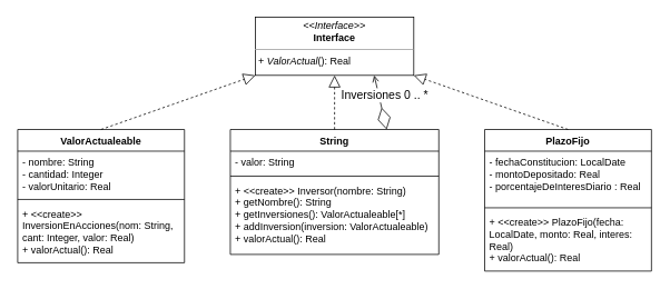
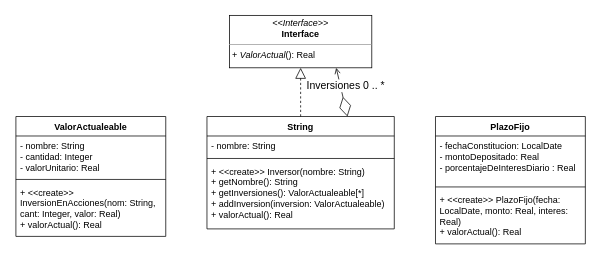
  <mxCell id="0" />
  <mxCell id="1" parent="0" />
  <mxCell id="2" value="ValorActualeable" style="swimlane;fontStyle=1;align=center;verticalAlign=top;childLayout=stackLayout;horizontal=1;startSize=26;horizontalStack=0;resizeParent=1;resizeParentMax=0;resizeLast=0;collapsible=1;marginBottom=0;whiteSpace=wrap;html=1;" vertex="1" parent="1"><mxGeometry x="20" y="155" width="200" height="160" as="geometry" /></mxCell>
  <mxCell id="3" value="- nombre: String&lt;br&gt;- cantidad: Integer&lt;br&gt;- valorUnitario: Real" style="text;strokeColor=none;fillColor=none;align=left;verticalAlign=top;spacingLeft=4;spacingRight=4;overflow=hidden;rotatable=0;points=[[0,0.5],[1,0.5]];portConstraint=eastwest;whiteSpace=wrap;html=1;" vertex="1" parent="2"><mxGeometry y="26" width="200" height="54" as="geometry" /></mxCell>
  <mxCell id="4" value="" style="line;strokeWidth=1;fillColor=none;align=left;verticalAlign=middle;spacingTop=-1;spacingLeft=3;spacingRight=3;rotatable=0;labelPosition=right;points=[];portConstraint=eastwest;strokeColor=inherit;" vertex="1" parent="2"><mxGeometry y="80" width="200" height="8" as="geometry" /></mxCell>
  <mxCell id="5" value="+ &amp;lt;&amp;lt;create&amp;gt;&amp;gt; InversionEnAcciones(nom: String, cant: Integer, valor: Real)&lt;br&gt;+ valorActual(): Real" style="text;strokeColor=none;fillColor=none;align=left;verticalAlign=top;spacingLeft=4;spacingRight=4;overflow=hidden;rotatable=0;points=[[0,0.5],[1,0.5]];portConstraint=eastwest;whiteSpace=wrap;html=1;" vertex="1" parent="2"><mxGeometry y="88" width="200" height="72" as="geometry" /></mxCell>
  <mxCell id="6" value="String" style="swimlane;fontStyle=1;align=center;verticalAlign=top;childLayout=stackLayout;horizontal=1;startSize=26;horizontalStack=0;resizeParent=1;resizeParentMax=0;resizeLast=0;collapsible=1;marginBottom=0;whiteSpace=wrap;html=1;" vertex="1" parent="1"><mxGeometry x="275" y="155" width="250" height="150" as="geometry" /></mxCell>
- <mxCell id="7" value="- valor: String" style="text;strokeColor=none;fillColor=none;align=left;verticalAlign=top;spacingLeft=4;spacingRight=4;overflow=hidden;rotatable=0;points=[[0,0.5],[1,0.5]];portConstraint=eastwest;whiteSpace=wrap;html=1;" vertex="1" parent="6"><mxGeometry y="26" width="250" height="26" as="geometry" /></mxCell>
+ <mxCell id="7" value="- nombre: String" style="text;strokeColor=none;fillColor=none;align=left;verticalAlign=top;spacingLeft=4;spacingRight=4;overflow=hidden;rotatable=0;points=[[0,0.5],[1,0.5]];portConstraint=eastwest;whiteSpace=wrap;html=1;" vertex="1" parent="6"><mxGeometry y="26" width="250" height="26" as="geometry" /></mxCell>
  <mxCell id="8" value="" style="line;strokeWidth=1;fillColor=none;align=left;verticalAlign=middle;spacingTop=-1;spacingLeft=3;spacingRight=3;rotatable=0;labelPosition=right;points=[];portConstraint=eastwest;strokeColor=inherit;" vertex="1" parent="6"><mxGeometry y="52" width="250" height="8" as="geometry" /></mxCell>
  <mxCell id="9" value="+ &amp;lt;&amp;lt;create&amp;gt;&amp;gt; Inversor(nombre: String)&lt;br&gt;+ getNombre(): String&lt;br&gt;+ getInversiones(): ValorActualeable[*]&lt;br&gt;+ addInversion(inversion: ValorActualeable)&lt;br&gt;+ valorActual(): Real" style="text;strokeColor=none;fillColor=none;align=left;verticalAlign=top;spacingLeft=4;spacingRight=4;overflow=hidden;rotatable=0;points=[[0,0.5],[1,0.5]];portConstraint=eastwest;whiteSpace=wrap;html=1;" vertex="1" parent="6"><mxGeometry y="60" width="250" height="90" as="geometry" /></mxCell>
  <mxCell id="10" value="PlazoFijo" style="swimlane;fontStyle=1;align=center;verticalAlign=top;childLayout=stackLayout;horizontal=1;startSize=26;horizontalStack=0;resizeParent=1;resizeParentMax=0;resizeLast=0;collapsible=1;marginBottom=0;whiteSpace=wrap;html=1;" vertex="1" parent="1"><mxGeometry x="580" y="155" width="200" height="170" as="geometry" /></mxCell>
  <mxCell id="11" value="- fechaConstitucion: LocalDate&lt;br&gt;- montoDepositado: Real&lt;br&gt;- porcentajeDeInteresDiario : Real" style="text;strokeColor=none;fillColor=none;align=left;verticalAlign=top;spacingLeft=4;spacingRight=4;overflow=hidden;rotatable=0;points=[[0,0.5],[1,0.5]];portConstraint=eastwest;whiteSpace=wrap;html=1;" vertex="1" parent="10"><mxGeometry y="26" width="200" height="64" as="geometry" /></mxCell>
  <mxCell id="12" value="" style="line;strokeWidth=1;fillColor=none;align=left;verticalAlign=middle;spacingTop=-1;spacingLeft=3;spacingRight=3;rotatable=0;labelPosition=right;points=[];portConstraint=eastwest;strokeColor=inherit;" vertex="1" parent="10"><mxGeometry y="90" width="200" height="8" as="geometry" /></mxCell>
  <mxCell id="13" value="+ &amp;lt;&amp;lt;create&amp;gt;&amp;gt; PlazoFijo(fecha: LocalDate, monto: Real, interes: Real)&lt;br&gt;+ valorActual(): Real" style="text;strokeColor=none;fillColor=none;align=left;verticalAlign=top;spacingLeft=4;spacingRight=4;overflow=hidden;rotatable=0;points=[[0,0.5],[1,0.5]];portConstraint=eastwest;whiteSpace=wrap;html=1;" vertex="1" parent="10"><mxGeometry y="98" width="200" height="72" as="geometry" /></mxCell>
- <mxCell id="14" value="" style="endArrow=block;dashed=1;endFill=0;endSize=12;html=1;rounded=0;exitX=0.5;exitY=0;exitDx=0;exitDy=0;entryX=0;entryY=1;entryDx=0;entryDy=0;" edge="1" parent="1" source="2" target="17"><mxGeometry width="160" relative="1" as="geometry"><mxPoint x="140" y="105" as="sourcePoint" /><mxPoint x="320" y="7" as="targetPoint" /></mxGeometry></mxCell>
  <mxCell id="15" value="" style="endArrow=block;dashed=1;endFill=0;endSize=12;html=1;rounded=0;exitX=0.5;exitY=0;exitDx=0;exitDy=0;entryX=0.5;entryY=1;entryDx=0;entryDy=0;" edge="1" parent="1" source="6" target="17"><mxGeometry width="160" relative="1" as="geometry"><mxPoint x="150" y="165" as="sourcePoint" /><mxPoint x="400" y="7" as="targetPoint" /></mxGeometry></mxCell>
- <mxCell id="16" value="" style="endArrow=block;dashed=1;endFill=0;endSize=12;html=1;rounded=0;exitX=0.5;exitY=0;exitDx=0;exitDy=0;entryX=1;entryY=1;entryDx=0;entryDy=0;" edge="1" parent="1" source="10" target="17"><mxGeometry width="160" relative="1" as="geometry"><mxPoint x="160" y="175" as="sourcePoint" /><mxPoint x="480" y="7" as="targetPoint" /></mxGeometry></mxCell>
  <mxCell id="17" value="&lt;p style=&quot;margin:0px;margin-top:4px;text-align:center;&quot;&gt;&lt;i&gt;&amp;lt;&amp;lt;Interface&amp;gt;&amp;gt;&lt;/i&gt;&lt;br&gt;&lt;b&gt;Interface&lt;/b&gt;&lt;/p&gt;&lt;hr size=&quot;1&quot;&gt;&lt;p style=&quot;margin:0px;margin-left:4px;&quot;&gt;&lt;/p&gt;&lt;p style=&quot;margin:0px;margin-left:4px;&quot;&gt;+ &lt;i&gt;ValorActual&lt;/i&gt;(): Real&lt;/p&gt;" style="verticalAlign=top;align=left;overflow=fill;fontSize=12;fontFamily=Helvetica;html=1;whiteSpace=wrap;" vertex="1" parent="1"><mxGeometry x="305" y="20" width="190" height="70" as="geometry" /></mxCell>
  <mxCell id="18" value="" style="endArrow=diamondThin;endFill=0;endSize=24;html=1;rounded=0;entryX=0.75;entryY=0;entryDx=0;entryDy=0;exitX=0.75;exitY=1;exitDx=0;exitDy=0;startArrow=open;startFill=0;" edge="1" parent="1" source="17" target="6"><mxGeometry width="160" relative="1" as="geometry"><mxPoint x="330" y="265" as="sourcePoint" /><mxPoint x="490" y="265" as="targetPoint" /></mxGeometry></mxCell>
  <mxCell id="19" value="&lt;font style=&quot;font-size: 14px;&quot;&gt;Inversiones 0 .. *&lt;/font&gt;" style="edgeLabel;html=1;align=center;verticalAlign=middle;resizable=0;points=[];" vertex="1" connectable="0" parent="18"><mxGeometry x="-0.705" y="-2" relative="1" as="geometry"><mxPoint x="12" y="13" as="offset" /></mxGeometry></mxCell>
